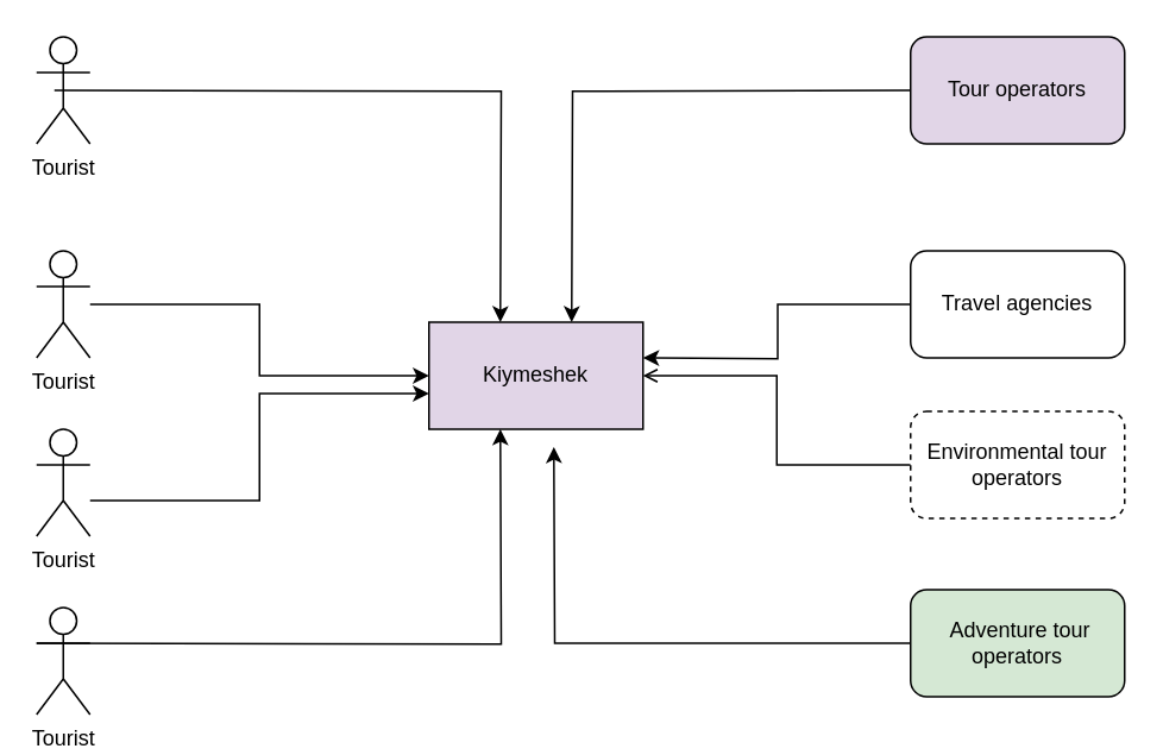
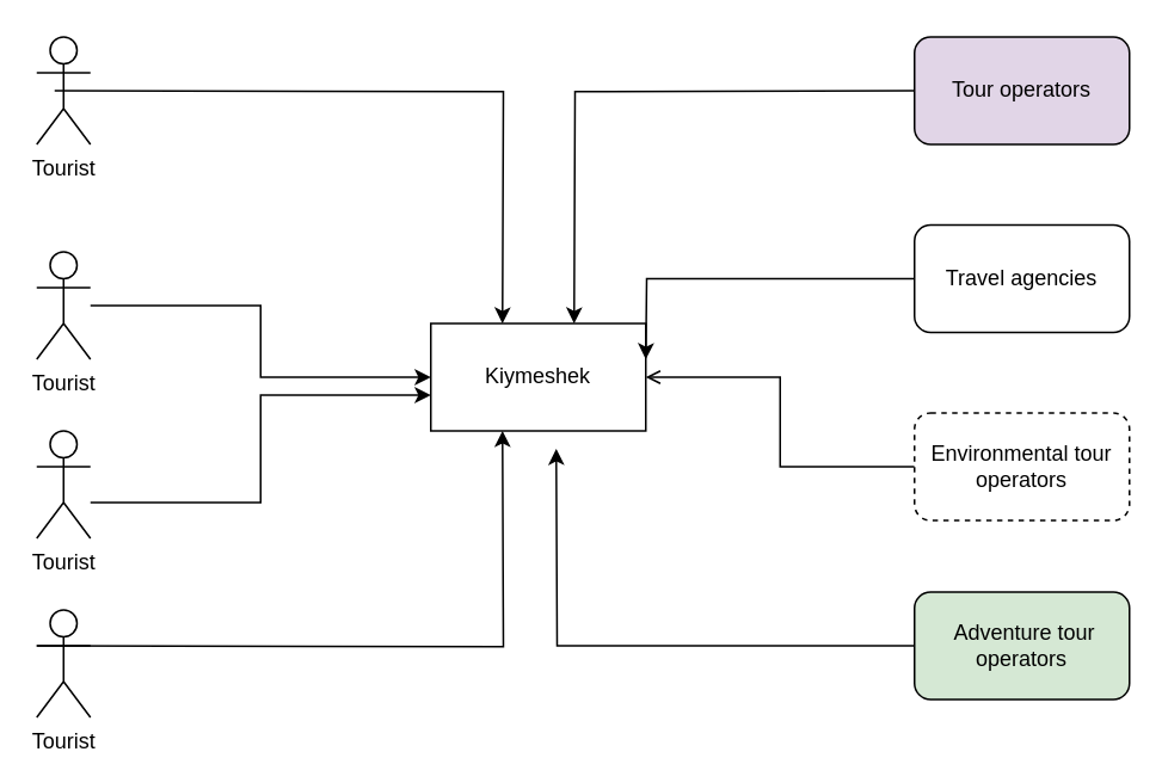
  <mxCell id="0" />
  <mxCell id="1" parent="0" />
  <mxCell id="2" style="edgeStyle=orthogonalEdgeStyle;rounded=0;orthogonalLoop=1;jettySize=auto;html=1;" edge="1" parent="1"><mxGeometry relative="1" as="geometry"><mxPoint x="30" y="50" as="sourcePoint" /><mxPoint x="280" y="180" as="targetPoint" /></mxGeometry></mxCell>
  <mxCell id="3" value="Tourist" style="shape=umlActor;verticalLabelPosition=bottom;verticalAlign=top;html=1;outlineConnect=0;" vertex="1" parent="1"><mxGeometry x="20" y="20" width="30" height="60" as="geometry" /></mxCell>
  <mxCell id="4" style="edgeStyle=orthogonalEdgeStyle;rounded=0;orthogonalLoop=1;jettySize=auto;html=1;entryX=0;entryY=0.5;entryDx=0;entryDy=0;" edge="1" parent="1" source="5" target="10"><mxGeometry relative="1" as="geometry" /></mxCell>
  <mxCell id="5" value="Tourist" style="shape=umlActor;verticalLabelPosition=bottom;verticalAlign=top;html=1;outlineConnect=0;" vertex="1" parent="1"><mxGeometry x="20" y="140" width="30" height="60" as="geometry" /></mxCell>
  <mxCell id="6" style="edgeStyle=orthogonalEdgeStyle;rounded=0;orthogonalLoop=1;jettySize=auto;html=1;" edge="1" parent="1"><mxGeometry relative="1" as="geometry"><mxPoint x="50" y="280" as="sourcePoint" /><mxPoint x="240" y="220" as="targetPoint" /><Array as="points"><mxPoint x="145" y="280" /><mxPoint x="145" y="220" /></Array></mxGeometry></mxCell>
  <mxCell id="7" value="Tourist" style="shape=umlActor;verticalLabelPosition=bottom;verticalAlign=top;html=1;outlineConnect=0;" vertex="1" parent="1"><mxGeometry x="20" y="240" width="30" height="60" as="geometry" /></mxCell>
  <mxCell id="8" style="edgeStyle=orthogonalEdgeStyle;rounded=0;orthogonalLoop=1;jettySize=auto;html=1;" edge="1" parent="1"><mxGeometry relative="1" as="geometry"><mxPoint x="280" y="240" as="targetPoint" /><mxPoint x="20" y="360" as="sourcePoint" /></mxGeometry></mxCell>
  <mxCell id="9" value="Tourist" style="shape=umlActor;verticalLabelPosition=bottom;verticalAlign=top;html=1;outlineConnect=0;" vertex="1" parent="1"><mxGeometry x="20" y="340" width="30" height="60" as="geometry" /></mxCell>
- <mxCell id="10" value="Kiymeshek" style="rounded=0;whiteSpace=wrap;html=1;fillColor=#e1d5e7;" vertex="1" parent="1"><mxGeometry x="240" y="180" width="120" height="60" as="geometry" /></mxCell>
+ <mxCell id="10" value="Kiymeshek" style="rounded=0;whiteSpace=wrap;html=1;" vertex="1" parent="1"><mxGeometry x="240" y="180" width="120" height="60" as="geometry" /></mxCell>
  <mxCell id="11" style="edgeStyle=orthogonalEdgeStyle;rounded=0;orthogonalLoop=1;jettySize=auto;html=1;entryX=0.5;entryY=0;entryDx=0;entryDy=0;" edge="1" parent="1"><mxGeometry relative="1" as="geometry"><mxPoint x="530" y="50" as="sourcePoint" /><mxPoint x="320" y="180" as="targetPoint" /></mxGeometry></mxCell>
  <mxCell id="12" value="Tour operators" style="rounded=1;whiteSpace=wrap;html=1;fillColor=#e1d5e7;" vertex="1" parent="1"><mxGeometry x="510" y="20" width="120" height="60" as="geometry" /></mxCell>
  <mxCell id="13" style="edgeStyle=orthogonalEdgeStyle;rounded=0;orthogonalLoop=1;jettySize=auto;html=1;" edge="1" parent="1" source="14"><mxGeometry relative="1" as="geometry"><mxPoint x="360" y="200" as="targetPoint" /></mxGeometry></mxCell>
- <mxCell id="14" value="Travel agencies" style="rounded=1;whiteSpace=wrap;html=1;" vertex="1" parent="1"><mxGeometry x="510" y="140" width="120" height="60" as="geometry" /></mxCell>
+ <mxCell id="14" value="Travel agencies" style="rounded=1;whiteSpace=wrap;html=1;" vertex="1" parent="1"><mxGeometry x="510" y="125" width="120" height="60" as="geometry" /></mxCell>
  <mxCell id="15" style="edgeStyle=orthogonalEdgeStyle;rounded=0;orthogonalLoop=1;jettySize=auto;html=1;entryX=1;entryY=0.5;entryDx=0;entryDy=0;endArrow=open;" edge="1" parent="1" source="16" target="10"><mxGeometry relative="1" as="geometry" /></mxCell>
  <mxCell id="16" value="Environmental tour operators" style="rounded=1;whiteSpace=wrap;html=1;dashed=1;" vertex="1" parent="1"><mxGeometry x="510" y="230" width="120" height="60" as="geometry" /></mxCell>
  <mxCell id="17" style="edgeStyle=orthogonalEdgeStyle;rounded=0;orthogonalLoop=1;jettySize=auto;html=1;" edge="1" parent="1" source="18"><mxGeometry relative="1" as="geometry"><mxPoint x="310" y="250" as="targetPoint" /></mxGeometry></mxCell>
  <mxCell id="18" value="&amp;nbsp;Adventure tour operators" style="rounded=1;whiteSpace=wrap;html=1;fillColor=#d5e8d4;" vertex="1" parent="1"><mxGeometry x="510" y="330" width="120" height="60" as="geometry" /></mxCell>
